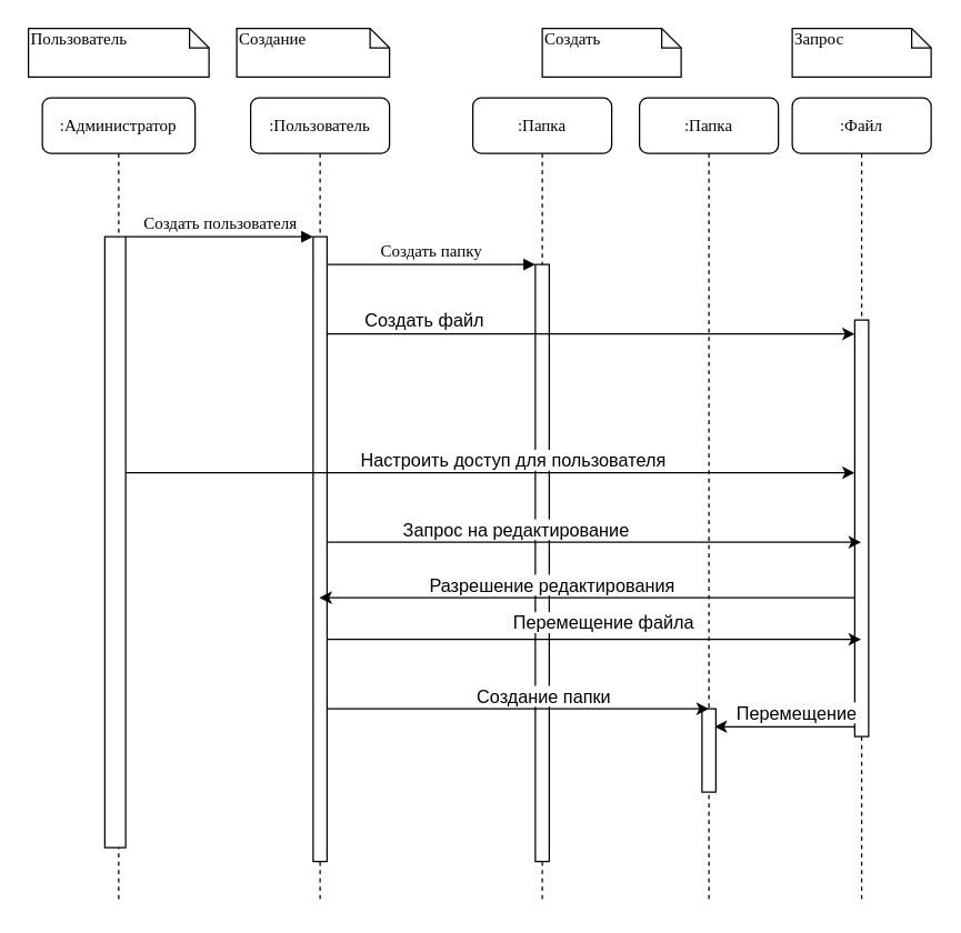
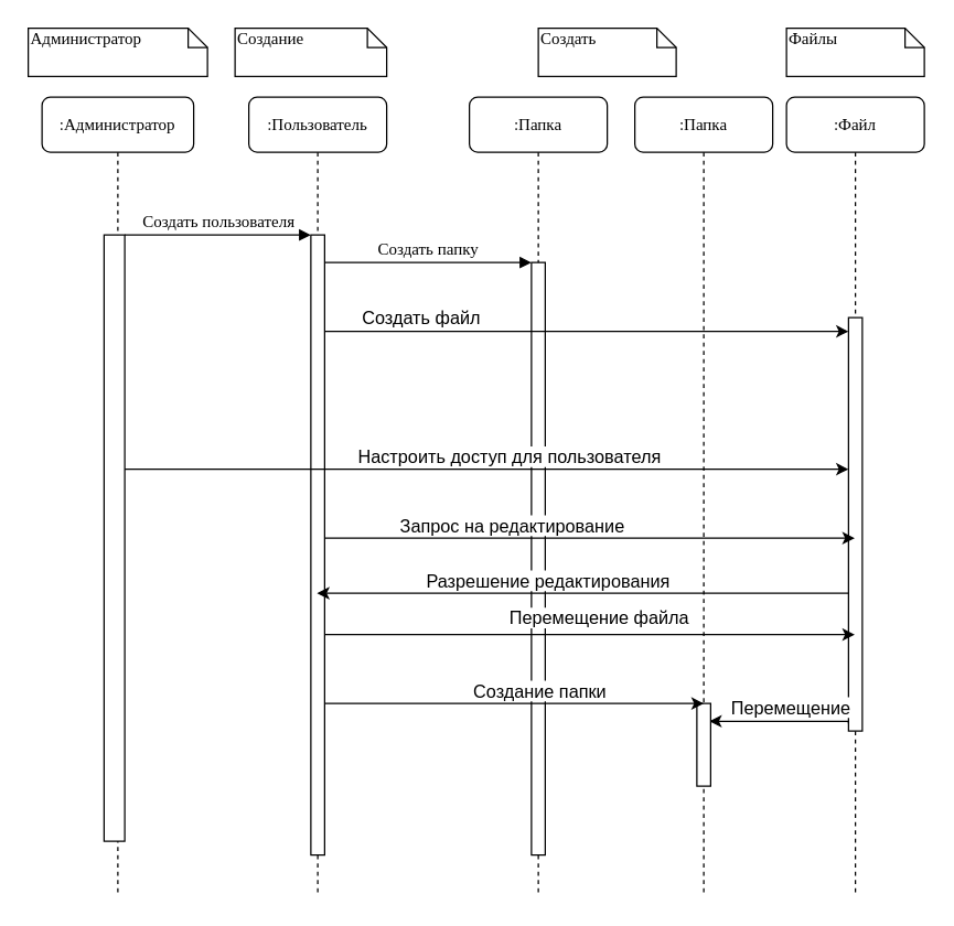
  <mxCell id="0" />
  <mxCell id="1" parent="0" />
  <mxCell id="2" value=":Пользователь" style="shape=umlLifeline;perimeter=lifelinePerimeter;whiteSpace=wrap;html=1;container=1;collapsible=0;recursiveResize=0;outlineConnect=0;rounded=1;shadow=0;comic=0;labelBackgroundColor=none;strokeWidth=1;fontFamily=Verdana;fontSize=12;align=center;" parent="1" vertex="1"><mxGeometry x="180" y="70" width="100" height="580" as="geometry" /></mxCell>
  <mxCell id="3" value="" style="html=1;points=[];perimeter=orthogonalPerimeter;rounded=0;shadow=0;comic=0;labelBackgroundColor=none;strokeWidth=1;fontFamily=Verdana;fontSize=12;align=center;" parent="2" vertex="1"><mxGeometry x="45" y="100" width="10" height="450" as="geometry" /></mxCell>
  <mxCell id="4" value=":Папка" style="shape=umlLifeline;perimeter=lifelinePerimeter;whiteSpace=wrap;html=1;container=1;collapsible=0;recursiveResize=0;outlineConnect=0;rounded=1;shadow=0;comic=0;labelBackgroundColor=none;strokeWidth=1;fontFamily=Verdana;fontSize=12;align=center;" parent="1" vertex="1"><mxGeometry x="340" y="70" width="100" height="580" as="geometry" /></mxCell>
  <mxCell id="5" value="" style="html=1;points=[];perimeter=orthogonalPerimeter;rounded=0;shadow=0;comic=0;labelBackgroundColor=none;strokeWidth=1;fontFamily=Verdana;fontSize=12;align=center;" parent="4" vertex="1"><mxGeometry x="45" y="120" width="10" height="430" as="geometry" /></mxCell>
  <mxCell id="6" value=":Файл" style="shape=umlLifeline;perimeter=lifelinePerimeter;whiteSpace=wrap;html=1;container=1;collapsible=0;recursiveResize=0;outlineConnect=0;rounded=1;shadow=0;comic=0;labelBackgroundColor=none;strokeWidth=1;fontFamily=Verdana;fontSize=12;align=center;" parent="1" vertex="1"><mxGeometry x="570" y="70" width="100" height="580" as="geometry" /></mxCell>
  <mxCell id="7" value="" style="html=1;points=[];perimeter=orthogonalPerimeter;rounded=0;shadow=0;comic=0;labelBackgroundColor=none;strokeWidth=1;fontFamily=Verdana;fontSize=12;align=center;" parent="6" vertex="1"><mxGeometry x="45" y="160" width="10" height="300" as="geometry" /></mxCell>
  <mxCell id="8" style="edgeStyle=orthogonalEdgeStyle;rounded=0;orthogonalLoop=1;jettySize=auto;html=1;fontSize=13;entryX=0.54;entryY=0.781;entryDx=0;entryDy=0;entryPerimeter=0;" edge="1" parent="6" target="28"><mxGeometry relative="1" as="geometry"><mxPoint x="45" y="454.5" as="sourcePoint" /><mxPoint x="-60.5" y="454.5" as="targetPoint" /><Array as="points"><mxPoint x="45" y="453" /></Array></mxGeometry></mxCell>
  <mxCell id="9" value="Перемещение" style="edgeLabel;html=1;align=center;verticalAlign=middle;resizable=0;points=[];fontSize=13;" vertex="1" connectable="0" parent="8"><mxGeometry x="-0.242" y="3" relative="1" as="geometry"><mxPoint x="-5" y="-13" as="offset" /></mxGeometry></mxCell>
  <mxCell id="10" value=":Администратор" style="shape=umlLifeline;perimeter=lifelinePerimeter;whiteSpace=wrap;html=1;container=1;collapsible=0;recursiveResize=0;outlineConnect=0;rounded=1;shadow=0;comic=0;labelBackgroundColor=none;strokeWidth=1;fontFamily=Verdana;fontSize=12;align=center;" parent="1" vertex="1"><mxGeometry x="30" y="70" width="110" height="580" as="geometry" /></mxCell>
  <mxCell id="11" value="" style="html=1;points=[];perimeter=orthogonalPerimeter;rounded=0;shadow=0;comic=0;labelBackgroundColor=none;strokeWidth=1;fontFamily=Verdana;fontSize=12;align=center;" parent="10" vertex="1"><mxGeometry x="45" y="100" width="15" height="440" as="geometry" /></mxCell>
  <mxCell id="12" value="Создать пользователя" style="html=1;verticalAlign=bottom;endArrow=block;entryX=0;entryY=0;labelBackgroundColor=none;fontFamily=Verdana;fontSize=12;edgeStyle=elbowEdgeStyle;elbow=vertical;" parent="1" source="11" target="3" edge="1"><mxGeometry relative="1" as="geometry"><mxPoint x="160" y="180" as="sourcePoint" /></mxGeometry></mxCell>
  <mxCell id="13" value="Создать папку" style="html=1;verticalAlign=bottom;endArrow=block;entryX=0;entryY=0;labelBackgroundColor=none;fontFamily=Verdana;fontSize=12;edgeStyle=elbowEdgeStyle;elbow=vertical;" parent="1" source="3" target="5" edge="1"><mxGeometry relative="1" as="geometry"><mxPoint x="310" y="190" as="sourcePoint" /></mxGeometry></mxCell>
- <mxCell id="14" value="Пользователь" style="shape=note;whiteSpace=wrap;html=1;size=14;verticalAlign=top;align=left;spacingTop=-6;rounded=0;shadow=0;comic=0;labelBackgroundColor=none;strokeWidth=1;fontFamily=Verdana;fontSize=12" parent="1" vertex="1"><mxGeometry x="20" y="20" width="130" height="35" as="geometry" /></mxCell>
+ <mxCell id="14" value="Администратор" style="shape=note;whiteSpace=wrap;html=1;size=14;verticalAlign=top;align=left;spacingTop=-6;rounded=0;shadow=0;comic=0;labelBackgroundColor=none;strokeWidth=1;fontFamily=Verdana;fontSize=12" parent="1" vertex="1"><mxGeometry x="20" y="20" width="130" height="35" as="geometry" /></mxCell>
  <mxCell id="15" value="Создание" style="shape=note;whiteSpace=wrap;html=1;size=14;verticalAlign=top;align=left;spacingTop=-6;rounded=0;shadow=0;comic=0;labelBackgroundColor=none;strokeWidth=1;fontFamily=Verdana;fontSize=12" parent="1" vertex="1"><mxGeometry x="170" y="20" width="110" height="35" as="geometry" /></mxCell>
  <mxCell id="16" value="Создать" style="shape=note;whiteSpace=wrap;html=1;size=14;verticalAlign=top;align=left;spacingTop=-6;rounded=0;shadow=0;comic=0;labelBackgroundColor=none;strokeWidth=1;fontFamily=Verdana;fontSize=12" parent="1" vertex="1"><mxGeometry x="390" y="20" width="100" height="35" as="geometry" /></mxCell>
- <mxCell id="17" value="Запрос" style="shape=note;whiteSpace=wrap;html=1;size=14;verticalAlign=top;align=left;spacingTop=-6;rounded=0;shadow=0;comic=0;labelBackgroundColor=none;strokeWidth=1;fontFamily=Verdana;fontSize=12" parent="1" vertex="1"><mxGeometry x="570" y="20" width="100" height="35" as="geometry" /></mxCell>
+ <mxCell id="17" value="Файлы" style="shape=note;whiteSpace=wrap;html=1;size=14;verticalAlign=top;align=left;spacingTop=-6;rounded=0;shadow=0;comic=0;labelBackgroundColor=none;strokeWidth=1;fontFamily=Verdana;fontSize=12" parent="1" vertex="1"><mxGeometry x="570" y="20" width="100" height="35" as="geometry" /></mxCell>
  <mxCell id="18" style="edgeStyle=orthogonalEdgeStyle;rounded=0;orthogonalLoop=1;jettySize=auto;html=1;" edge="1" parent="1" source="3" target="7"><mxGeometry relative="1" as="geometry"><Array as="points"><mxPoint x="430" y="240" /><mxPoint x="430" y="240" /></Array></mxGeometry></mxCell>
  <mxCell id="19" value="Создать файл" style="text;html=1;align=center;verticalAlign=middle;resizable=0;points=[];autosize=1;strokeColor=none;fillColor=none;fontSize=13;" vertex="1" parent="1"><mxGeometry x="255" y="220" width="100" height="20" as="geometry" /></mxCell>
  <mxCell id="20" style="edgeStyle=orthogonalEdgeStyle;rounded=0;orthogonalLoop=1;jettySize=auto;html=1;fontSize=13;" edge="1" parent="1" source="11" target="7"><mxGeometry relative="1" as="geometry"><Array as="points"><mxPoint x="210" y="340" /><mxPoint x="210" y="340" /></Array></mxGeometry></mxCell>
  <mxCell id="21" value="Настроить доступ для пользователя" style="edgeLabel;html=1;align=center;verticalAlign=middle;resizable=0;points=[];fontSize=13;" vertex="1" connectable="0" parent="20"><mxGeometry x="0.081" relative="1" as="geometry"><mxPoint x="-6" y="-10" as="offset" /></mxGeometry></mxCell>
  <mxCell id="22" style="edgeStyle=orthogonalEdgeStyle;rounded=0;orthogonalLoop=1;jettySize=auto;html=1;fontSize=13;" edge="1" parent="1" source="3" target="6"><mxGeometry relative="1" as="geometry"><Array as="points"><mxPoint x="360" y="390" /><mxPoint x="360" y="390" /></Array></mxGeometry></mxCell>
  <mxCell id="23" value="Запрос на редактирование" style="edgeLabel;html=1;align=center;verticalAlign=middle;resizable=0;points=[];fontSize=13;" vertex="1" connectable="0" parent="22"><mxGeometry x="-0.317" y="2" relative="1" as="geometry"><mxPoint x="4" y="-8" as="offset" /></mxGeometry></mxCell>
  <mxCell id="24" style="edgeStyle=orthogonalEdgeStyle;rounded=0;orthogonalLoop=1;jettySize=auto;html=1;fontSize=13;" edge="1" parent="1" source="7" target="2"><mxGeometry relative="1" as="geometry"><Array as="points"><mxPoint x="340" y="430" /><mxPoint x="340" y="430" /></Array></mxGeometry></mxCell>
  <mxCell id="25" value="Разрешение редактирования" style="edgeLabel;html=1;align=center;verticalAlign=middle;resizable=0;points=[];fontSize=13;" vertex="1" connectable="0" parent="24"><mxGeometry x="0.304" relative="1" as="geometry"><mxPoint x="32" y="-10" as="offset" /></mxGeometry></mxCell>
  <mxCell id="26" style="edgeStyle=orthogonalEdgeStyle;rounded=0;orthogonalLoop=1;jettySize=auto;html=1;fontSize=13;" edge="1" parent="1" source="3" target="6"><mxGeometry relative="1" as="geometry"><mxPoint x="575" y="463" as="targetPoint" /><Array as="points"><mxPoint x="340" y="460" /><mxPoint x="340" y="460" /></Array></mxGeometry></mxCell>
  <mxCell id="27" value="Перемещение файла" style="edgeLabel;html=1;align=center;verticalAlign=middle;resizable=0;points=[];fontSize=13;" vertex="1" connectable="0" parent="26"><mxGeometry x="0.241" y="-1" relative="1" as="geometry"><mxPoint x="-41" y="-14" as="offset" /></mxGeometry></mxCell>
  <mxCell id="28" value=":Папка" style="shape=umlLifeline;perimeter=lifelinePerimeter;whiteSpace=wrap;html=1;container=1;collapsible=0;recursiveResize=0;outlineConnect=0;rounded=1;shadow=0;comic=0;labelBackgroundColor=none;strokeWidth=1;fontFamily=Verdana;fontSize=12;align=center;" vertex="1" parent="1"><mxGeometry x="460" y="70" width="100" height="580" as="geometry" /></mxCell>
  <mxCell id="29" value="" style="html=1;points=[];perimeter=orthogonalPerimeter;rounded=0;shadow=0;comic=0;labelBackgroundColor=none;strokeWidth=1;fontFamily=Verdana;fontSize=12;align=center;" vertex="1" parent="28"><mxGeometry x="45" y="440" width="10" height="60" as="geometry" /></mxCell>
  <mxCell id="30" style="edgeStyle=orthogonalEdgeStyle;rounded=0;orthogonalLoop=1;jettySize=auto;html=1;fontSize=13;" edge="1" parent="1" source="3"><mxGeometry relative="1" as="geometry"><mxPoint x="510" y="510" as="targetPoint" /><Array as="points"><mxPoint x="510" y="510" /></Array></mxGeometry></mxCell>
  <mxCell id="31" value="Создание папки" style="edgeLabel;html=1;align=center;verticalAlign=middle;resizable=0;points=[];fontSize=13;" vertex="1" connectable="0" parent="30"><mxGeometry x="-0.178" y="-2" relative="1" as="geometry"><mxPoint x="42" y="-12" as="offset" /></mxGeometry></mxCell>
